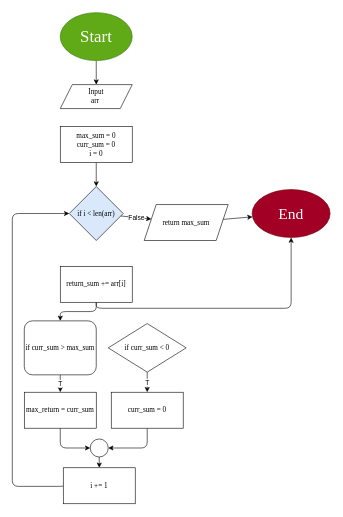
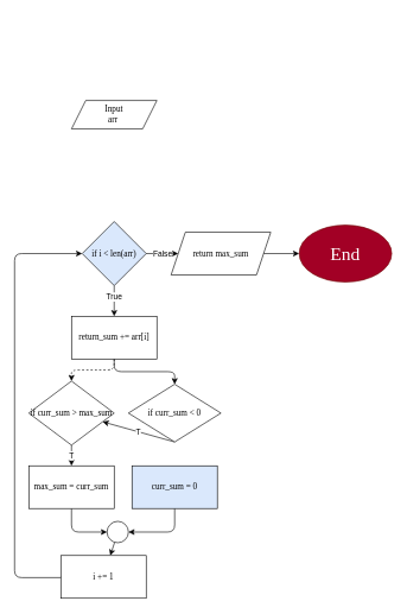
  <mxCell id="0" />
  <mxCell id="1" parent="0" />
- <mxCell id="2" value="" style="edgeStyle=none;html=1;" parent="1" source="3" target="5" edge="1"><mxGeometry relative="1" as="geometry" /></mxCell>
- <mxCell id="3" value="&lt;font style=&quot;font-size: 28px;&quot;&gt;Start&lt;/font&gt;" style="ellipse;whiteSpace=wrap;html=1;fontFamily=Lucida Console;fillColor=#60a917;fontColor=#FFFFFF;strokeColor=#2D7600;" parent="1" vertex="1"><mxGeometry x="100" y="20" width="120" height="80" as="geometry" /></mxCell>
- <mxCell id="4" value="" style="edgeStyle=none;html=1;" edge="1" parent="1" source="10" target="9"><mxGeometry relative="1" as="geometry" /></mxCell>
  <mxCell id="5" value="Input&lt;div&gt;arr&amp;nbsp;&lt;/div&gt;" style="shape=parallelogram;perimeter=parallelogramPerimeter;whiteSpace=wrap;html=1;fixedSize=1;fontFamily=Lucida Console;" parent="1" vertex="1"><mxGeometry x="100" y="140" width="120" height="40" as="geometry" /></mxCell>
+ <mxCell id="6" value="" style="edgeStyle=none;html=1;" edge="1" parent="1" source="9" target="13"><mxGeometry relative="1" as="geometry" /></mxCell>
+ <mxCell id="7" value="True" style="edgeLabel;html=1;align=center;verticalAlign=middle;resizable=0;points=[];" vertex="1" connectable="0" parent="6"><mxGeometry x="-0.316" y="-1" relative="1" as="geometry"><mxPoint as="offset" /></mxGeometry></mxCell>
  <mxCell id="8" value="False" style="edgeStyle=none;html=1;" edge="1" parent="1" source="9" target="25"><mxGeometry relative="1" as="geometry" /></mxCell>
  <mxCell id="9" value="if i &amp;lt; len(arr)" style="rhombus;whiteSpace=wrap;html=1;fontFamily=Lucida Console;fillColor=#dae8fc;" vertex="1" parent="1"><mxGeometry x="115" y="310" width="90" height="90" as="geometry" /></mxCell>
- <mxCell id="10" value="max_sum = 0&lt;div&gt;curr_sum = 0&lt;/div&gt;&lt;div&gt;i = 0&lt;/div&gt;" style="rounded=0;whiteSpace=wrap;html=1;fontFamily=Lucida Console;" vertex="1" parent="1"><mxGeometry x="100" y="210" width="120" height="60" as="geometry" /></mxCell>
- <mxCell id="11" style="edgeStyle=orthogonalEdgeStyle;html=1;exitX=0.5;exitY=1;exitDx=0;exitDy=0;entryX=0.5;entryY=0;entryDx=0;entryDy=0;" edge="1" parent="1" source="13" target="28"><mxGeometry relative="1" as="geometry" /></mxCell>
- <mxCell id="12" style="edgeStyle=orthogonalEdgeStyle;html=1;exitX=0.5;exitY=1;exitDx=0;exitDy=0;" edge="1" parent="1" source="13" target="26"><mxGeometry relative="1" as="geometry" /></mxCell>
+ <mxCell id="11" style="edgeStyle=orthogonalEdgeStyle;html=1;exitX=0.5;exitY=1;exitDx=0;exitDy=0;entryX=0.5;entryY=0;entryDx=0;entryDy=0;dashed=1;" edge="1" parent="1" source="13" target="28"><mxGeometry relative="1" as="geometry" /></mxCell>
+ <mxCell id="12" style="edgeStyle=orthogonalEdgeStyle;html=1;exitX=0.5;exitY=1;exitDx=0;exitDy=0;entryX=0.5;entryY=0;entryDx=0;entryDy=0;" edge="1" parent="1" source="13" target="17"><mxGeometry relative="1" as="geometry" /></mxCell>
  <mxCell id="13" value="return_sum += arr[i]" style="whiteSpace=wrap;html=1;fontFamily=Lucida Console;" vertex="1" parent="1"><mxGeometry x="100" y="443" width="120" height="60" as="geometry" /></mxCell>
  <mxCell id="14" value="T" style="edgeStyle=none;html=1;" edge="1" parent="1" source="28" target="27"><mxGeometry relative="1" as="geometry" /></mxCell>
  <mxCell id="15" style="edgeStyle=orthogonalEdgeStyle;html=1;exitX=0.5;exitY=1;exitDx=0;exitDy=0;entryX=0;entryY=0.5;entryDx=0;entryDy=0;" edge="1" parent="1" source="27" target="21"><mxGeometry relative="1" as="geometry" /></mxCell>
- <mxCell id="16" value="T" style="edgeStyle=none;html=1;exitX=0.5;exitY=1;exitDx=0;exitDy=0;entryX=0.5;entryY=0;entryDx=0;entryDy=0;" edge="1" parent="1" source="17" target="19"><mxGeometry relative="1" as="geometry" /></mxCell>
+ <mxCell id="16" value="T" style="edgeStyle=none;html=1;exitX=0.5;exitY=1;exitDx=0;exitDy=0;" edge="1" parent="1" source="17" target="28"><mxGeometry relative="1" as="geometry" /></mxCell>
  <mxCell id="17" value="if curr_sum &amp;lt; 0" style="rhombus;whiteSpace=wrap;html=1;fontFamily=Lucida Console;" vertex="1" parent="1"><mxGeometry x="180" y="538.5" width="130" height="81" as="geometry" /></mxCell>
  <mxCell id="18" style="edgeStyle=orthogonalEdgeStyle;html=1;exitX=0.5;exitY=1;exitDx=0;exitDy=0;entryX=1;entryY=0.5;entryDx=0;entryDy=0;" edge="1" parent="1" source="19" target="21"><mxGeometry relative="1" as="geometry" /></mxCell>
- <mxCell id="19" value="curr_sum = 0" style="whiteSpace=wrap;html=1;fontFamily=Lucida Console;" vertex="1" parent="1"><mxGeometry x="185" y="653" width="120" height="60" as="geometry" /></mxCell>
+ <mxCell id="19" value="curr_sum = 0" style="whiteSpace=wrap;html=1;fontFamily=Lucida Console;fillColor=#dae8fc;" vertex="1" parent="1"><mxGeometry x="185" y="653" width="120" height="60" as="geometry" /></mxCell>
  <mxCell id="20" value="" style="edgeStyle=none;html=1;" edge="1" parent="1" source="21" target="23"><mxGeometry relative="1" as="geometry" /></mxCell>
  <mxCell id="21" value="" style="ellipse;whiteSpace=wrap;html=1;" vertex="1" parent="1"><mxGeometry x="150" y="731" width="30" height="30" as="geometry" /></mxCell>
  <mxCell id="22" style="edgeStyle=orthogonalEdgeStyle;html=1;exitX=0;exitY=0.5;exitDx=0;exitDy=0;entryX=0;entryY=0.5;entryDx=0;entryDy=0;" edge="1" parent="1" source="23" target="9"><mxGeometry relative="1" as="geometry"><Array as="points"><mxPoint x="105" y="810" /><mxPoint x="20" y="810" /><mxPoint x="20" y="355" /></Array></mxGeometry></mxCell>
- <mxCell id="23" value="i += 1" style="whiteSpace=wrap;html=1;fontFamily=Lucida Console;" vertex="1" parent="1"><mxGeometry x="105" y="779" width="120" height="60" as="geometry" /></mxCell>
+ <mxCell id="23" value="i += 1" style="whiteSpace=wrap;html=1;fontFamily=Lucida Console;" vertex="1" parent="1"><mxGeometry x="85" y="779" width="120" height="60" as="geometry" /></mxCell>
  <mxCell id="24" value="" style="edgeStyle=none;html=1;" edge="1" parent="1" source="25" target="26"><mxGeometry relative="1" as="geometry" /></mxCell>
- <mxCell id="25" value="return max_sum" style="shape=parallelogram;perimeter=parallelogramPerimeter;whiteSpace=wrap;html=1;fixedSize=1;fontFamily=Lucida Console;" vertex="1" parent="1"><mxGeometry x="240" y="340" width="140" height="60" as="geometry" /></mxCell>
+ <mxCell id="25" value="return max_sum" style="shape=parallelogram;perimeter=parallelogramPerimeter;whiteSpace=wrap;html=1;fixedSize=1;fontFamily=Lucida Console;" vertex="1" parent="1"><mxGeometry x="240" y="325" width="140" height="60" as="geometry" /></mxCell>
  <mxCell id="26" value="&lt;font style=&quot;font-size: 26px;&quot;&gt;End&lt;/font&gt;" style="ellipse;whiteSpace=wrap;html=1;fontFamily=Lucida Console;fillColor=#a20025;fontColor=#ffffff;strokeColor=#6F0000;" vertex="1" parent="1"><mxGeometry x="420" y="315" width="130" height="80" as="geometry" /></mxCell>
- <mxCell id="27" value="max_return = curr_sum" style="whiteSpace=wrap;html=1;fontFamily=Lucida Console;" vertex="1" parent="1"><mxGeometry x="40" y="653" width="120" height="60" as="geometry" /></mxCell>
- <mxCell id="28" value="if curr_sum &amp;gt; max_sum" style="whiteSpace=wrap;html=1;fontFamily=Lucida Console;rounded=1;" vertex="1" parent="1"><mxGeometry x="40" y="534" width="120" height="90" as="geometry" /></mxCell>
+ <mxCell id="27" value="max_sum = curr_sum" style="whiteSpace=wrap;html=1;fontFamily=Lucida Console;" vertex="1" parent="1"><mxGeometry x="40" y="653" width="120" height="60" as="geometry" /></mxCell>
+ <mxCell id="28" value="if curr_sum &amp;gt; max_sum" style="rhombus;whiteSpace=wrap;html=1;fontFamily=Lucida Console;" vertex="1" parent="1"><mxGeometry x="40" y="534" width="120" height="90" as="geometry" /></mxCell>
